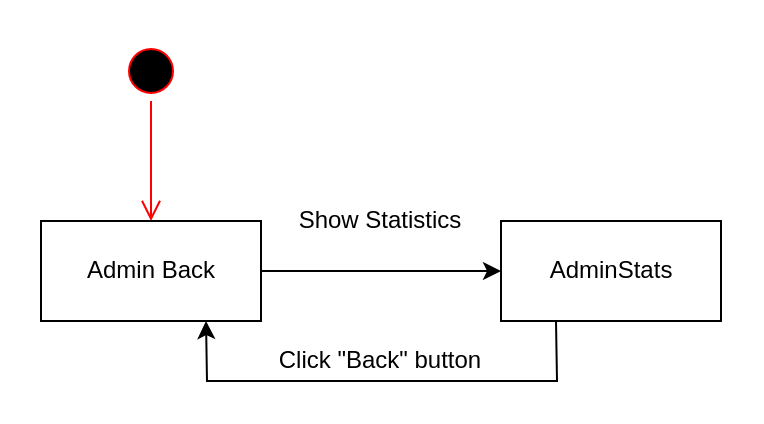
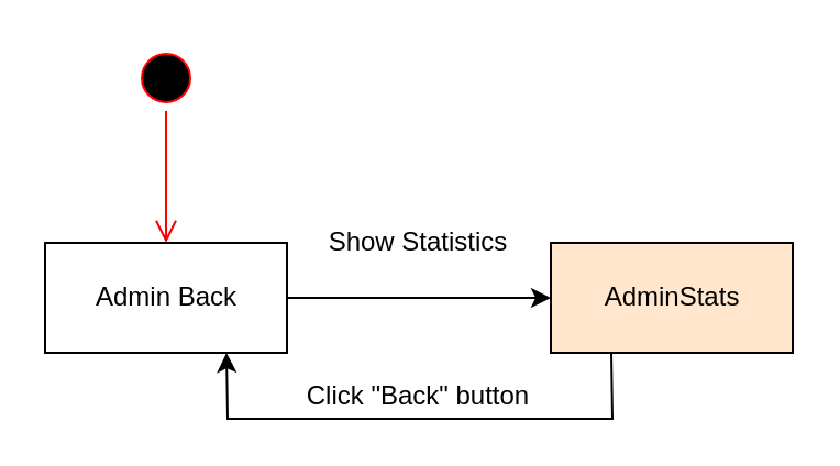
  <mxCell id="0" />
  <mxCell id="1" parent="0" />
  <mxCell id="2" value="" style="ellipse;html=1;shape=startState;fillColor=#000000;strokeColor=#ff0000;" vertex="1" parent="1"><mxGeometry x="60" y="20" width="30" height="30" as="geometry" /></mxCell>
  <mxCell id="3" value="" style="edgeStyle=orthogonalEdgeStyle;html=1;verticalAlign=bottom;endArrow=open;endSize=8;strokeColor=#ff0000;" edge="1" source="2" parent="1"><mxGeometry relative="1" as="geometry"><mxPoint x="75" y="110" as="targetPoint" /></mxGeometry></mxCell>
  <mxCell id="4" value="Admin Back" style="html=1;" vertex="1" parent="1"><mxGeometry x="20" y="110" width="110" height="50" as="geometry" /></mxCell>
  <mxCell id="5" value="" style="endArrow=classic;html=1;entryX=0;entryY=0.5;entryDx=0;entryDy=0;exitX=1;exitY=0.5;exitDx=0;exitDy=0;" edge="1" parent="1" source="4" target="6"><mxGeometry width="50" height="50" relative="1" as="geometry"><mxPoint x="190" y="320" as="sourcePoint" /><mxPoint x="240" y="270" as="targetPoint" /></mxGeometry></mxCell>
- <mxCell id="6" value="AdminStats" style="html=1;" vertex="1" parent="1"><mxGeometry x="250" y="110" width="110" height="50" as="geometry" /></mxCell>
+ <mxCell id="6" value="AdminStats" style="html=1;fillColor=#ffe6cc;" vertex="1" parent="1"><mxGeometry x="250" y="110" width="110" height="50" as="geometry" /></mxCell>
  <mxCell id="7" value="" style="endArrow=classic;html=1;exitX=0.25;exitY=1;exitDx=0;exitDy=0;entryX=0.75;entryY=1;entryDx=0;entryDy=0;rounded=0;" edge="1" parent="1" source="6" target="4"><mxGeometry width="50" height="50" relative="1" as="geometry"><mxPoint x="190" y="320" as="sourcePoint" /><mxPoint x="240" y="270" as="targetPoint" /><Array as="points"><mxPoint x="278" y="190" /><mxPoint x="103" y="190" /></Array></mxGeometry></mxCell>
  <mxCell id="8" value="Show Statistics" style="text;html=1;strokeColor=none;fillColor=none;align=center;verticalAlign=middle;whiteSpace=wrap;rounded=0;" vertex="1" parent="1"><mxGeometry x="140" y="100" width="100" height="20" as="geometry" /></mxCell>
  <mxCell id="9" value="Click &quot;Back&quot; button" style="text;html=1;strokeColor=none;fillColor=none;align=center;verticalAlign=middle;whiteSpace=wrap;rounded=0;" vertex="1" parent="1"><mxGeometry x="120" y="170" width="140" height="20" as="geometry" /></mxCell>
